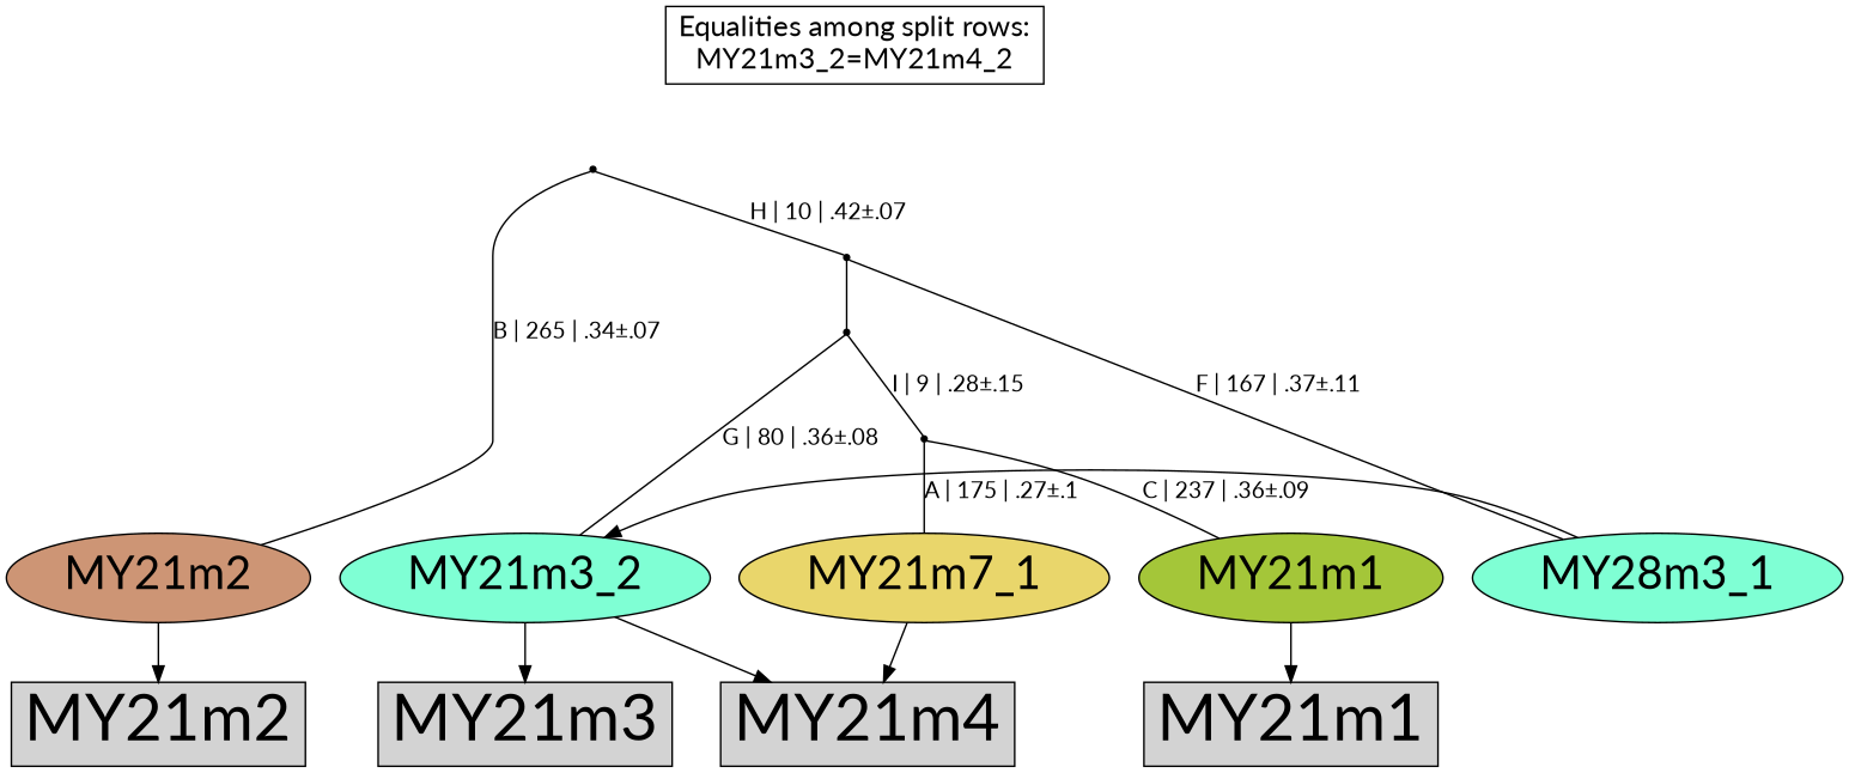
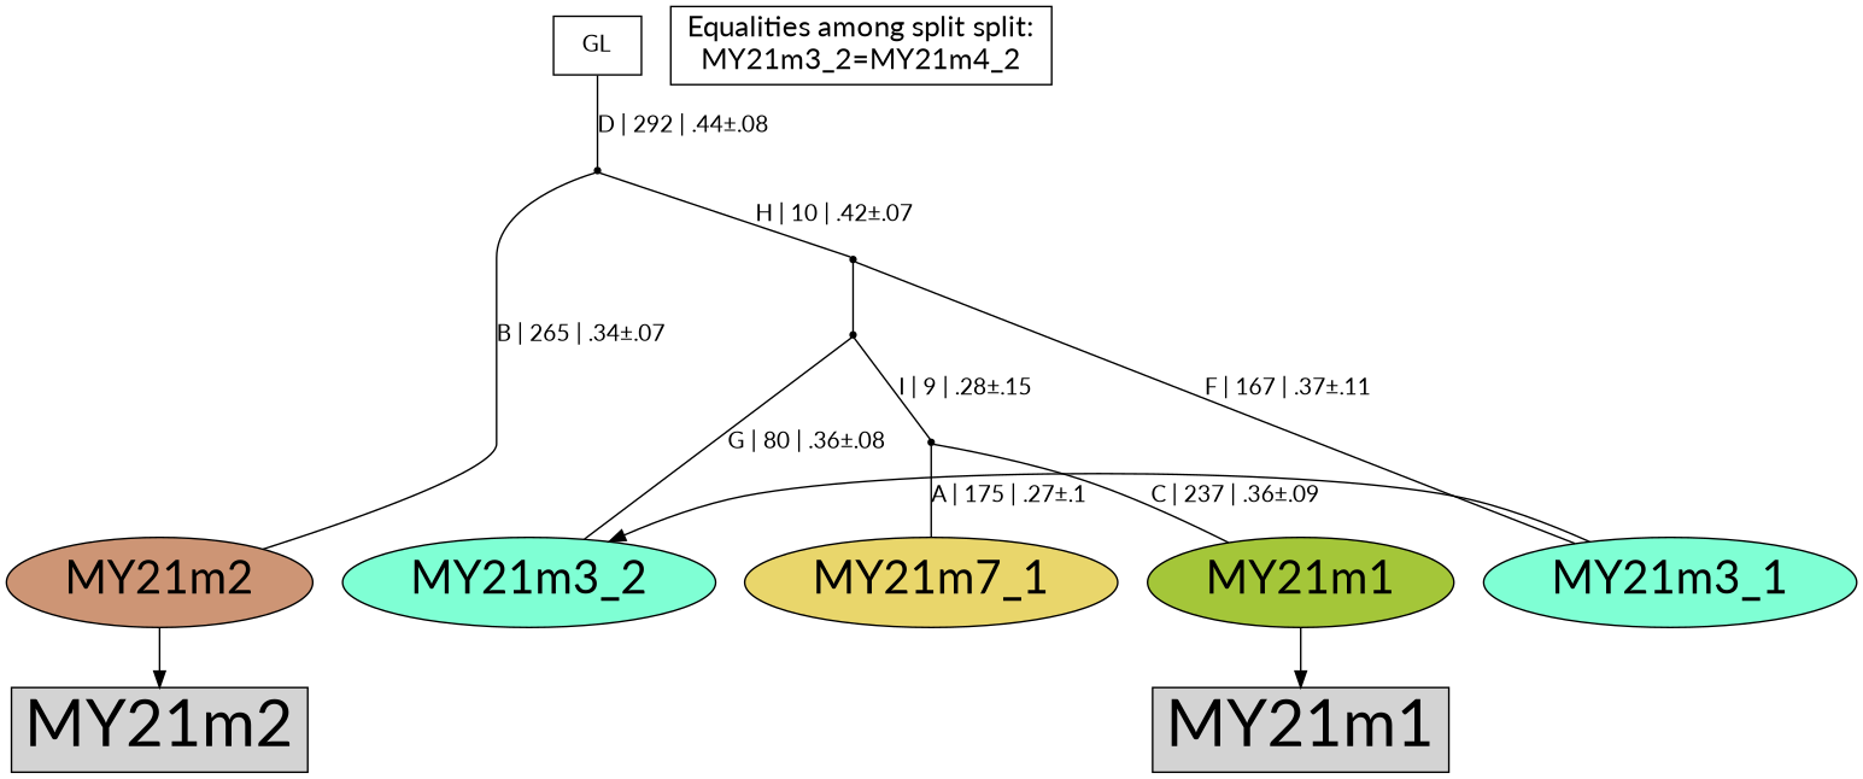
  digraph {
    fontname=Lato
    node [fontname=Lato shape=box style=filled]
    edge [arrowhead=none fontname=Lato]
    n1 [fillcolor="#a4c639" fontsize=28 label=MY21m1 shape=oval]
    n2 [fillcolor="#cd9575" fontsize=28 label=MY21m2 shape=oval]
-   n3 [fillcolor="#7fffd4" fontsize=28 label=MY28m3_1 shape=oval]
+   n3 [fillcolor="#7fffd4" fontsize=28 label=MY21m3_1 shape=oval]
    n4 [fillcolor="#7fffd4" fontsize=28 label=MY21m3_2 shape=oval]
    n5 [fillcolor="#e9d66b" fontsize=28 label=MY21m7_1 shape=oval]
    n6 [fontsize=40 label=MY21m1]
    n7 [fontsize=40 label=MY21m2]
-   n8 [fontsize=40 label=MY21m3]
-   n9 [fontsize=40 label=MY21m4]
-   n10 [fontsize=18 label="Equalities among split rows:\nMY21m3_2=MY21m4_2\n" style=""]
+   n10 [fontsize=18 label="Equalities among split split:\nMY21m3_2=MY21m4_2\n" style=""]
    Int1 [fillcolor=black shape=point]
    Int2 [fillcolor=black shape=point]
    Int3 [fillcolor=black shape=point]
    Int4 [fillcolor=black shape=point]
+   n15 [fillcolor=white label=GL]
    subgraph sub_1 {
      rank=same
      n1
      n2
      n3
      n4
      n5
    }
    n1 -> n6 [arrowhead=normal]
    n2 -> n7 [arrowhead=normal]
    n3 -> n4 [arrowhead=normal]
-   n4 -> n8 [arrowhead=normal]
-   n4 -> n9 [arrowhead=normal]
-   n5 -> n9 [arrowhead=normal]
    Int1 -> n1 [label="C | 237 | .36±.09"]
    Int1 -> n5 [label="A | 175 | .27±.1"]
    Int2 -> n4 [label="G | 80 | .36±.08"]
    Int2 -> Int1 [label="I | 9 | .28±.15"]
    Int3 -> n3 [label="F | 167 | .37±.11"]
    Int3 -> Int2
    Int4 -> n2 [label="B | 265 | .34±.07"]
    Int4 -> Int3 [label="H | 10 | .42±.07"]
+   n15 -> Int4 [label="D | 292 | .44±.08"]
  }
